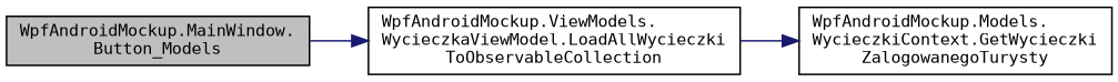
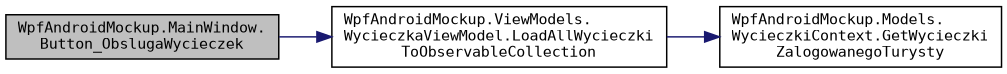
  digraph {
    rankdir=LR
    fontname="DejaVu Sans Mono"
    node [color=black fillcolor=white fontname="DejaVu Sans Mono" fontsize=10 shape=record style=filled]
    edge [color=midnightblue fontname="DejaVu Sans Mono" fontsize=10 labelfontname=Helvetica labelfontsize=10 style=solid]
-   n1 [fillcolor=grey75 fontcolor=black height=0.2 label="WpfAndroidMockup.MainWindow.\lButton_Models" width=0.4]
+   n1 [fillcolor=grey75 fontcolor=black height=0.2 label="WpfAndroidMockup.MainWindow.\lButton_ObslugaWycieczek" width=0.4]
    n2 [height=0.2 label="WpfAndroidMockup.ViewModels.\lWycieczkaViewModel.LoadAllWycieczki\lToObservableCollection" width=0.4]
    n3 [height=0.2 label="WpfAndroidMockup.Models.\lWycieczkiContext.GetWycieczki\lZalogowanegoTurysty" width=0.4]
    n1 -> n2
    n2 -> n3
  }
